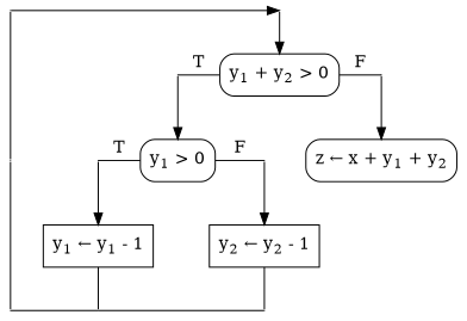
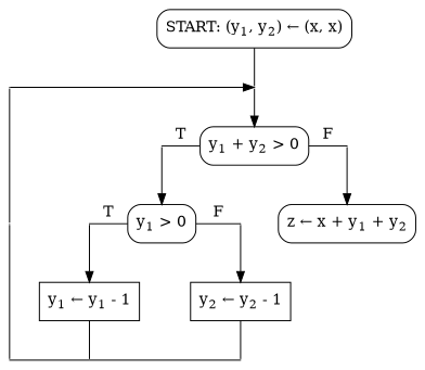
  digraph {
    node [shape=point]
    edge [arrowhead=none weight=8]
    p1 [width=0]
    p2 [width=0]
    n3 [label=<y<sub>1</sub> + y<sub>2</sub> &gt; 0> shape=rectangle style=rounded]
    p4 [width=0]
    p3 [width=0]
    n6 [label=<y<sub>1</sub> &gt; 0> shape=rectangle style=rounded]
    n7 [label=<z &larr; x + y<sub>1</sub> + y<sub>2</sub>> shape=rectangle style=rounded]
    p10 [width=0]
    p5 [width=0]
    p6 [width=0]
    n11 [label=<y<sub>2</sub> &larr; y<sub>2</sub> - 1> shape=rectangle]
    n12 [label=<y<sub>1</sub> &larr; y<sub>1</sub> - 1> shape=rectangle]
    p7 [width=0]
    p8 [width=0]
    p9 [width=0]
+   n16 [label=<START: (y<sub>1</sub>, y<sub>2</sub>) &larr; (x, x)> shape=rectangle style=rounded]
    subgraph sub_1 {
      rank=same
      p1
      p2
    }
    subgraph sub_2 {
      rank=same
      n3
      p4
      p3
    }
    subgraph sub_3 {
      rank=same
      n6
      n7
      p10
      p5
      p6
    }
    subgraph sub_4 {
      rank=same
      n11
      n12
    }
    subgraph sub_5 {
      rank=same
      p7
      p8
      p9
    }
    p1 -> p2 [arrowhead="" weight=""]
    p1 -> p10
    p2 -> n3 [arrowhead=""]
    n3 -> p4 [label=F weight=""]
    p4 -> n7 [arrowhead=""]
    p3 -> n3 [label=T weight=""]
    p3 -> n6 [arrowhead=""]
    n6 -> p6 [label=F weight=""]
    p10 -> p5 [style=invis arrowhead=""]
    p10 -> p7 [weight=10]
    p5 -> n6 [label=T weight=""]
    p5 -> n12 [weight=12 arrowhead=""]
    p6 -> n7 [style=invis arrowhead=""]
    p6 -> n11 [arrowhead=""]
    n11 -> p9
    n12 -> p8
    p7 -> p8 [weight=""]
    p8 -> p9 [weight=""]
+   n16 -> p2
  }
